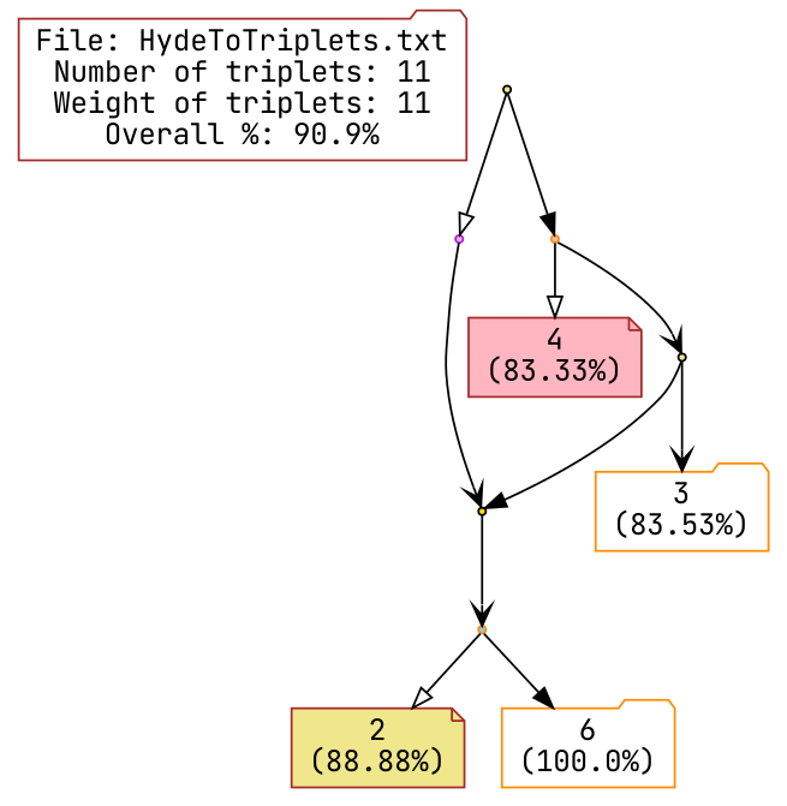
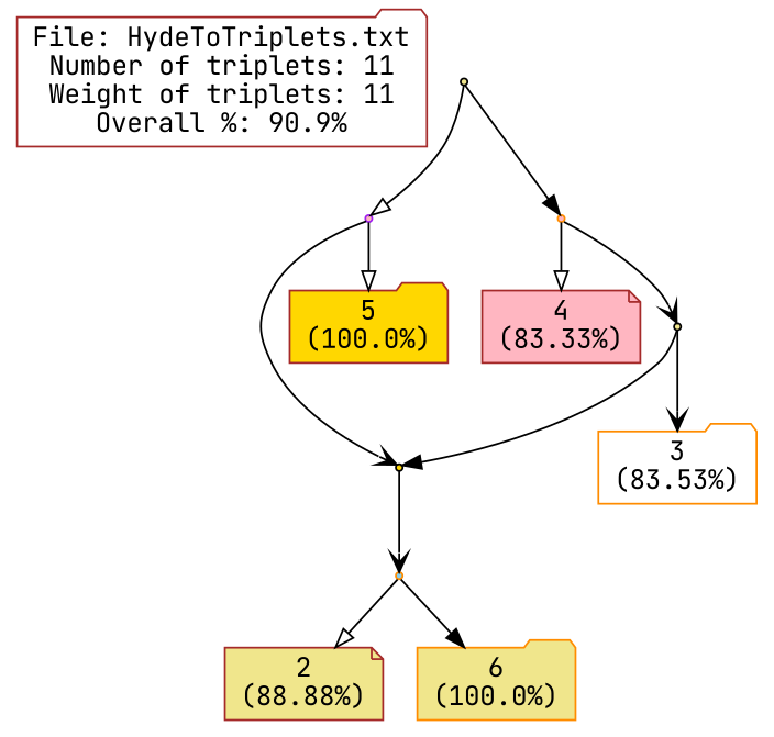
  strict digraph {
    fontname="JetBrains Mono"
    node [color=brown fillcolor=white fontname="JetBrains Mono" shape=point style=filled]
    edge [arrowhead=onormal fontname="JetBrains Mono" fontsize=8]
    n1 [label="File: HydeToTriplets.txt\nNumber of triplets: 11\nWeight of triplets: 11\nOverall %: 90.9%" shape=folder width=0.4]
    1000 [color=black fillcolor=khaki]
    1001 [color=purple fillcolor=lightpink]
    1007 [color=darkorange fillcolor=lightpink]
    1002 [color=black fillcolor=gold]
+   n6 [fillcolor=gold label="5\n(100.0%)" shape=folder width=0.3]
    n7 [fillcolor=lightpink label="4\n(83.33%)" shape=note width=0.3]
    1009 [color=black fillcolor=khaki]
    1003 [color=darkorange fillcolor=skyblue]
    n10 [fillcolor=khaki label="2\n(88.88%)" shape=note width=0.3]
-   n11 [color=darkorange label="6\n(100.0%)" shape=folder width=0.3]
+   n11 [color=darkorange fillcolor=khaki label="6\n(100.0%)" shape=folder width=0.3]
    n12 [color=darkorange label="3\n(83.53%)" shape=folder width=0.3]
    1000 -> 1001
    1000 -> 1007 [arrowhead=normal]
    1001 -> 1002 [arrowhead=vee]
+   1001 -> n6
    1007 -> n7
    1007 -> 1009 [arrowhead=vee]
    1002 -> 1003 [arrowhead=vee]
    1009 -> 1002 [arrowhead=normal]
    1009 -> n12 [arrowhead=vee]
    1003 -> n10
    1003 -> n11 [arrowhead=normal]
  }
